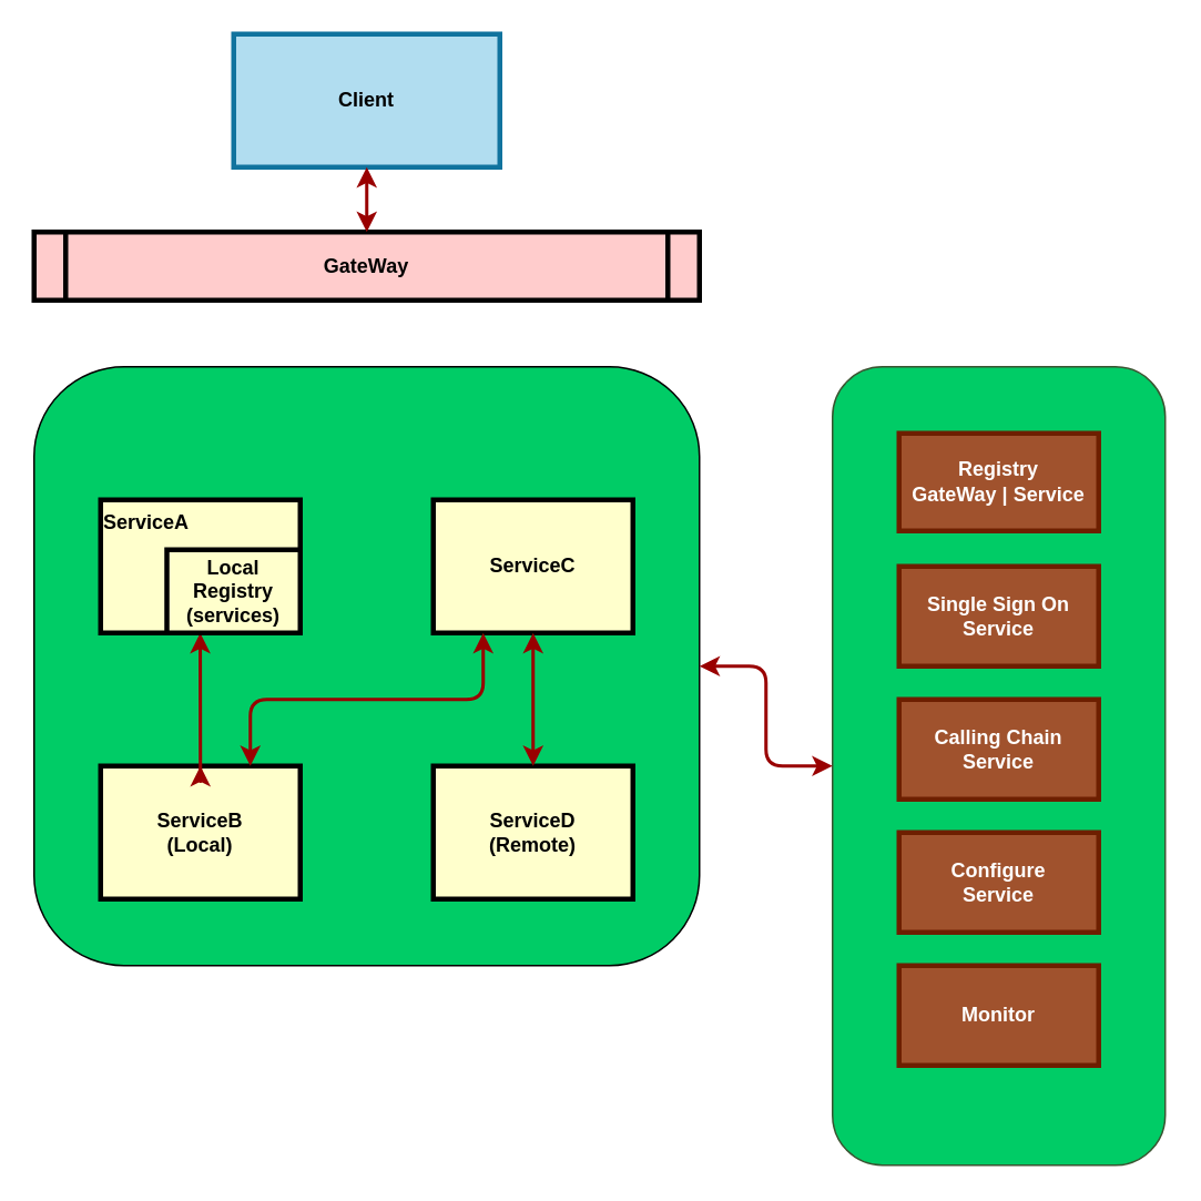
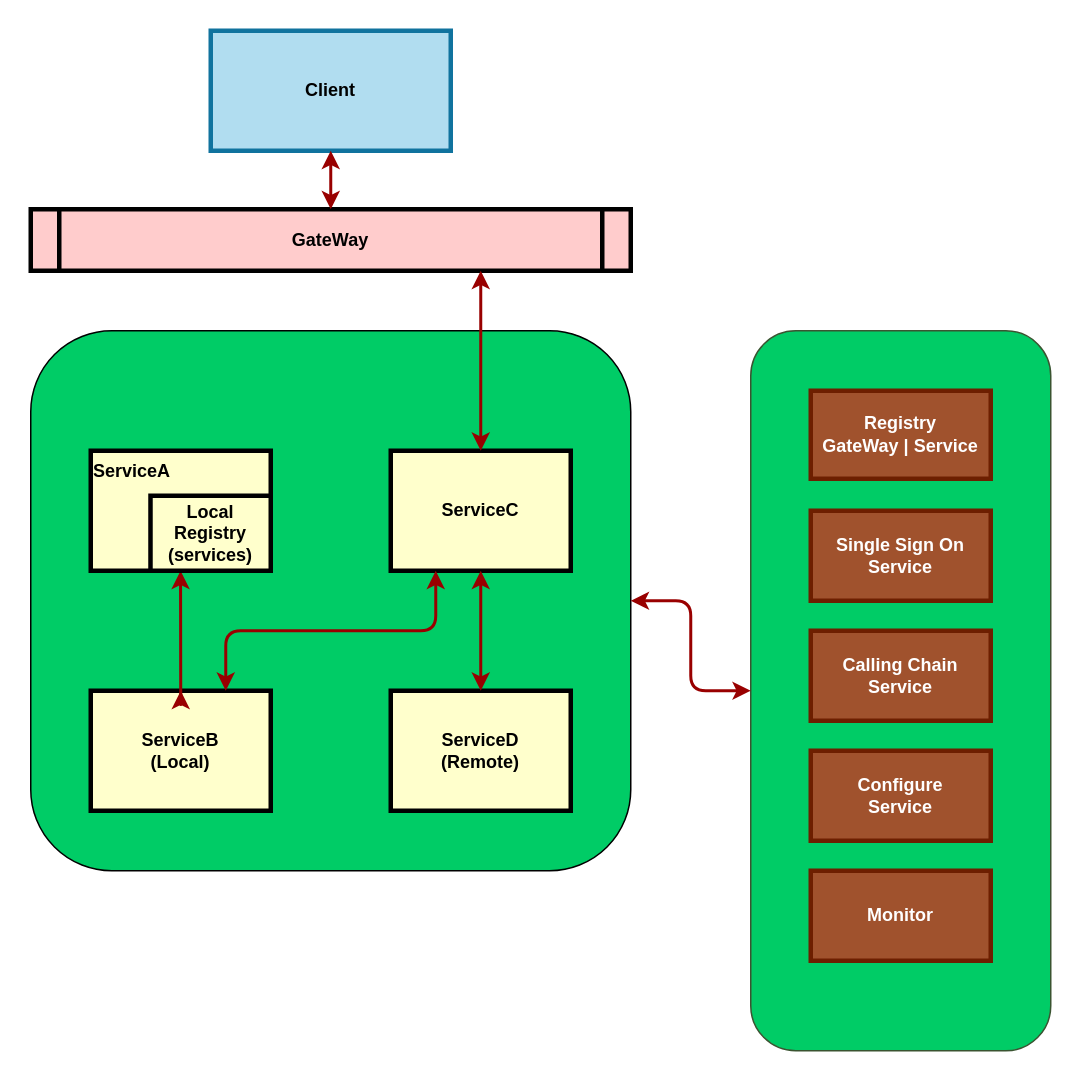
  <mxCell id="0" />
  <mxCell id="1" parent="0" />
  <mxCell id="2" value="" style="rounded=1;whiteSpace=wrap;html=1;fillColor=#00CC66;align=center;" parent="1" vertex="1"><mxGeometry x="20" y="220" width="400" height="360" as="geometry" /></mxCell>
  <mxCell id="3" value="Client" style="whiteSpace=wrap;align=center;verticalAlign=middle;fontStyle=1;strokeWidth=3;fillColor=#b1ddf0;strokeColor=#10739e;" parent="1" vertex="1"><mxGeometry x="140" y="20" width="160" height="80" as="geometry" /></mxCell>
  <mxCell id="4" value="GateWay" style="shape=process;whiteSpace=wrap;align=center;verticalAlign=middle;size=0.048;fontStyle=1;strokeWidth=3;fillColor=#FFCCCC" parent="1" vertex="1"><mxGeometry x="20" y="139" width="400" height="41" as="geometry" /></mxCell>
  <mxCell id="5" value="ServiceB&#10;(Local)" style="whiteSpace=wrap;align=center;verticalAlign=middle;fontStyle=1;strokeWidth=3;fillColor=#FFFFCC" parent="1" vertex="1"><mxGeometry x="60" y="460" width="120" height="80" as="geometry" /></mxCell>
  <mxCell id="6" value="" style="edgeStyle=orthogonalEdgeStyle;elbow=horizontal;strokeColor=#990000;strokeWidth=2;startArrow=classic;startFill=1;entryX=0.5;entryY=0;entryDx=0;entryDy=0;" parent="1" source="3" target="4" edge="1"><mxGeometry width="100" height="100" relative="1" as="geometry"><mxPoint x="120" y="231" as="sourcePoint" /><mxPoint x="200" y="180" as="targetPoint" /></mxGeometry></mxCell>
  <mxCell id="7" value="" style="edgeStyle=orthogonalEdgeStyle;elbow=horizontal;strokeColor=#990000;strokeWidth=2;entryX=0.25;entryY=1;entryDx=0;entryDy=0;startArrow=classic;startFill=1;exitX=0.5;exitY=0;exitDx=0;exitDy=0;" parent="1" source="5" target="23" edge="1"><mxGeometry width="100" height="100" relative="1" as="geometry"><mxPoint x="410" y="420" as="sourcePoint" /><mxPoint x="200" y="380" as="targetPoint" /><Array as="points"><mxPoint x="120" y="470" /><mxPoint x="120" y="470" /></Array></mxGeometry></mxCell>
  <mxCell id="8" value="ServiceC" style="whiteSpace=wrap;align=center;verticalAlign=middle;fontStyle=1;strokeWidth=3;fillColor=#FFFFCC" parent="1" vertex="1"><mxGeometry x="260" y="300" width="120" height="80" as="geometry" /></mxCell>
+ <mxCell id="9" value="" style="edgeStyle=orthogonalEdgeStyle;elbow=horizontal;strokeColor=#990000;strokeWidth=2;exitX=0.5;exitY=0;exitDx=0;exitDy=0;startArrow=classic;startFill=1;entryX=0.75;entryY=1;entryDx=0;entryDy=0;" parent="1" source="8" target="4" edge="1"><mxGeometry width="100" height="100" relative="1" as="geometry"><mxPoint x="130" y="241" as="sourcePoint" /><mxPoint x="300" y="250" as="targetPoint" /></mxGeometry></mxCell>
  <mxCell id="10" value="" style="edgeStyle=orthogonalEdgeStyle;elbow=horizontal;strokeColor=#990000;strokeWidth=2;entryX=0.75;entryY=0;entryDx=0;entryDy=0;exitX=0.25;exitY=1;exitDx=0;exitDy=0;startArrow=classic;startFill=1;" parent="1" source="8" target="5" edge="1"><mxGeometry width="100" height="100" relative="1" as="geometry"><mxPoint x="360" y="310" as="sourcePoint" /><mxPoint x="360" y="230" as="targetPoint" /></mxGeometry></mxCell>
  <mxCell id="11" value="ServiceD&#10;(Remote)" style="whiteSpace=wrap;align=center;verticalAlign=middle;fontStyle=1;strokeWidth=3;fillColor=#FFFFCC" parent="1" vertex="1"><mxGeometry x="260" y="460" width="120" height="80" as="geometry" /></mxCell>
  <mxCell id="12" value="" style="edgeStyle=orthogonalEdgeStyle;elbow=horizontal;strokeColor=#990000;strokeWidth=2;entryX=0.5;entryY=1;entryDx=0;entryDy=0;exitX=0.5;exitY=0;exitDx=0;exitDy=0;startArrow=classic;startFill=1;" parent="1" source="11" target="8" edge="1"><mxGeometry width="100" height="100" relative="1" as="geometry"><mxPoint x="360" y="310" as="sourcePoint" /><mxPoint x="360" y="230" as="targetPoint" /></mxGeometry></mxCell>
  <mxCell id="13" value="" style="group" parent="1" vertex="1" connectable="0"><mxGeometry x="500" y="220" width="200" height="480" as="geometry" /></mxCell>
  <mxCell id="14" value="" style="rounded=1;whiteSpace=wrap;html=1;align=center;fillColor=#00CC66;strokeColor=#3A5431;fontColor=#ffffff;" parent="13" vertex="1"><mxGeometry width="200" height="480.0" as="geometry" /></mxCell>
  <mxCell id="15" value="Configure&#10;Service" style="whiteSpace=wrap;align=center;verticalAlign=middle;fontStyle=1;strokeWidth=3;fillColor=#a0522d;strokeColor=#6D1F00;fontColor=#ffffff;" parent="13" vertex="1"><mxGeometry x="40" y="280" width="120" height="60" as="geometry" /></mxCell>
  <mxCell id="16" value="Single Sign On&#10;Service" style="whiteSpace=wrap;align=center;verticalAlign=middle;fontStyle=1;strokeWidth=3;fillColor=#a0522d;strokeColor=#6D1F00;fontColor=#ffffff;" parent="13" vertex="1"><mxGeometry x="40" y="120" width="120" height="60" as="geometry" /></mxCell>
  <mxCell id="17" value="Calling Chain&#10;Service" style="whiteSpace=wrap;align=center;verticalAlign=middle;fontStyle=1;strokeWidth=3;fillColor=#a0522d;strokeColor=#6D1F00;fontColor=#ffffff;" parent="13" vertex="1"><mxGeometry x="40" y="200" width="120" height="60" as="geometry" /></mxCell>
  <mxCell id="18" value="Registry&#10;GateWay | Service" style="whiteSpace=wrap;align=center;verticalAlign=middle;fontStyle=1;strokeWidth=3;fillColor=#a0522d;strokeColor=#6D1F00;fontColor=#ffffff;" parent="13" vertex="1"><mxGeometry x="40" y="40" width="120" height="58.67" as="geometry" /></mxCell>
  <mxCell id="19" value="Monitor" style="whiteSpace=wrap;align=center;verticalAlign=middle;fontStyle=1;strokeWidth=3;fillColor=#a0522d;strokeColor=#6D1F00;fontColor=#ffffff;" parent="13" vertex="1"><mxGeometry x="40" y="360" width="120" height="60" as="geometry" /></mxCell>
  <mxCell id="20" value="" style="group" parent="1" vertex="1" connectable="0"><mxGeometry x="60" y="300" width="120" height="80" as="geometry" /></mxCell>
  <mxCell id="21" value="" style="group" parent="20" vertex="1" connectable="0"><mxGeometry width="120" height="80" as="geometry" /></mxCell>
  <mxCell id="22" value="ServiceA" style="whiteSpace=wrap;align=left;verticalAlign=top;fontStyle=1;strokeWidth=3;fillColor=#FFFFCC" parent="21" vertex="1"><mxGeometry width="120" height="80" as="geometry" /></mxCell>
  <mxCell id="23" value="Local&#10;Registry&#10;(services)" style="whiteSpace=wrap;align=center;verticalAlign=middle;fontStyle=1;strokeWidth=3;fillColor=#FFFFCC" parent="21" vertex="1"><mxGeometry x="39.83" y="30" width="80.17" height="50" as="geometry" /></mxCell>
  <mxCell id="24" value="" style="edgeStyle=orthogonalEdgeStyle;elbow=horizontal;strokeColor=#990000;strokeWidth=2;exitX=1;exitY=0.5;exitDx=0;exitDy=0;startArrow=classic;startFill=1;" parent="1" source="2" target="14" edge="1"><mxGeometry width="100" height="100" relative="1" as="geometry"><mxPoint x="330.176" y="309.765" as="sourcePoint" /><mxPoint x="330.176" y="189.765" as="targetPoint" /></mxGeometry></mxCell>
